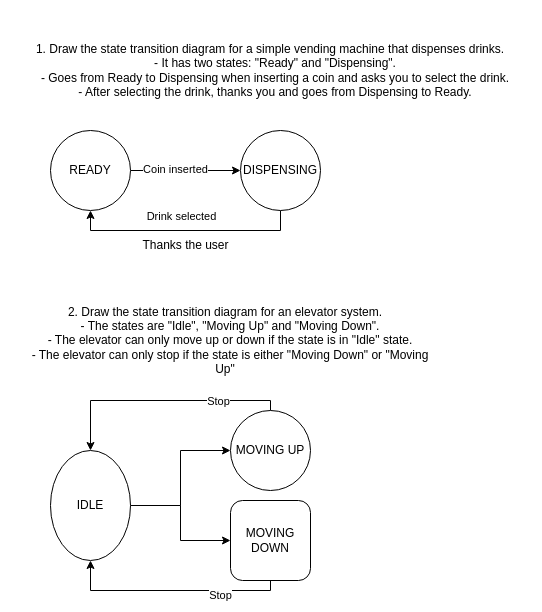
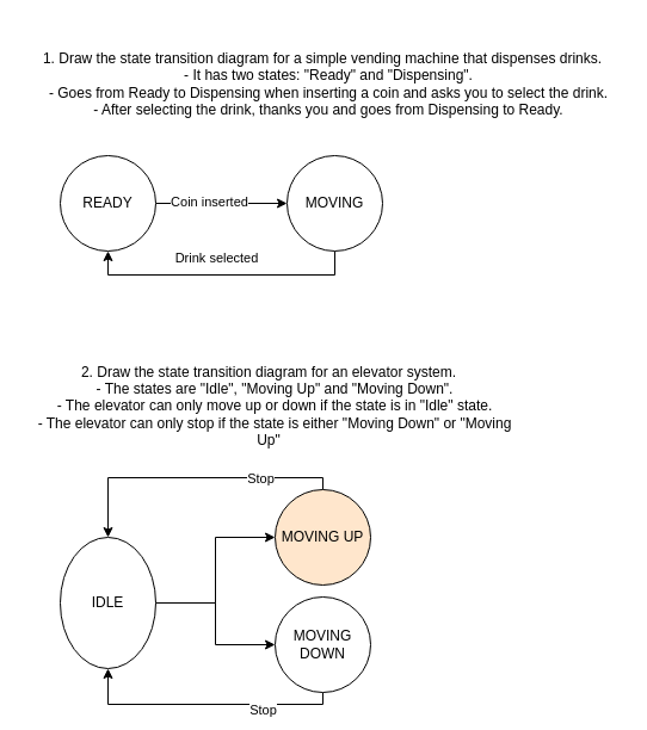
  <mxCell id="0" />
  <mxCell id="1" parent="0" />
  <mxCell id="2" value="&lt;div&gt;1. Draw the state transition diagram for a simple vending machine that dispenses drinks.&lt;/div&gt;&lt;div&gt;&amp;nbsp; &amp;nbsp;- It has two states: &quot;Ready&quot; and &quot;Dispensing&quot;.&lt;/div&gt;&lt;div&gt;&amp;nbsp; &amp;nbsp;- Goes from Ready to Dispensing when inserting a coin and asks you to select the drink.&lt;/div&gt;&lt;div&gt;&amp;nbsp; &amp;nbsp;- After selecting the drink, thanks you and goes from Dispensing to Ready.&lt;/div&gt;" style="text;html=1;align=center;verticalAlign=middle;whiteSpace=wrap;rounded=0;" vertex="1" parent="1"><mxGeometry width="500" height="100" as="geometry" x="20" y="20" /></mxCell>
  <mxCell id="3" value="" style="edgeStyle=orthogonalEdgeStyle;rounded=0;orthogonalLoop=1;jettySize=auto;html=1;" edge="1" parent="1" source="5" target="8"><mxGeometry relative="1" as="geometry" /></mxCell>
  <mxCell id="4" value="Coin inserted" style="edgeLabel;html=1;align=center;verticalAlign=middle;resizable=0;points=[];" vertex="1" connectable="0" parent="3"><mxGeometry x="-0.2" y="2" relative="1" as="geometry"><mxPoint as="offset" /></mxGeometry></mxCell>
  <mxCell id="5" value="READY" style="ellipse;whiteSpace=wrap;html=1;aspect=fixed;" vertex="1" parent="1"><mxGeometry x="50" y="130" width="80" height="80" as="geometry" /></mxCell>
  <mxCell id="6" value="" style="edgeStyle=orthogonalEdgeStyle;rounded=0;orthogonalLoop=1;jettySize=auto;html=1;entryX=0.5;entryY=1;entryDx=0;entryDy=0;" edge="1" parent="1" source="8" target="5"><mxGeometry relative="1" as="geometry"><mxPoint x="420" y="170" as="targetPoint" /><Array as="points"><mxPoint x="280" y="230" /><mxPoint x="90" y="230" /></Array></mxGeometry></mxCell>
  <mxCell id="7" value="Drink selected" style="edgeLabel;html=1;align=center;verticalAlign=middle;resizable=0;points=[];" vertex="1" connectable="0" parent="6"><mxGeometry x="-0.1" y="2" relative="1" as="geometry"><mxPoint x="-16" y="-17" as="offset" /></mxGeometry></mxCell>
- <mxCell id="8" value="DISPENSING" style="ellipse;whiteSpace=wrap;html=1;" vertex="1" parent="1"><mxGeometry x="240" y="130" width="80" height="80" as="geometry" /></mxCell>
- <mxCell id="9" value="Thanks the user" style="text;html=1;align=center;verticalAlign=middle;resizable=0;points=[];autosize=1;strokeColor=none;fillColor=none;" vertex="1" parent="1"><mxGeometry x="130" y="230" width="110" height="30" as="geometry" /></mxCell>
+ <mxCell id="8" value="MOVING" style="ellipse;whiteSpace=wrap;html=1;" vertex="1" parent="1"><mxGeometry x="240" y="130" width="80" height="80" as="geometry" /></mxCell>
  <mxCell id="10" value="&lt;div&gt;2. Draw the state transition diagram for an elevator system.&lt;/div&gt;&lt;div&gt;&amp;nbsp; &amp;nbsp;- The states are &quot;Idle&quot;, &quot;Moving Up&quot; and &quot;Moving Down&quot;.&lt;/div&gt;&lt;div&gt;&amp;nbsp; &amp;nbsp;- The elevator can only move up or down if the state is in &quot;Idle&quot; state.&lt;/div&gt;&lt;div&gt;&amp;nbsp; &amp;nbsp;- The elevator can only stop if the state is either &quot;Moving Down&quot; or &quot;Moving Up&quot;&lt;/div&gt;" style="text;html=1;align=center;verticalAlign=middle;whiteSpace=wrap;rounded=0;" vertex="1" parent="1"><mxGeometry y="290" width="410" height="100" as="geometry" x="20" /></mxCell>
  <mxCell id="11" value="" style="edgeStyle=orthogonalEdgeStyle;rounded=0;orthogonalLoop=1;jettySize=auto;html=1;" edge="1" parent="1" source="13" target="16"><mxGeometry relative="1" as="geometry" /></mxCell>
  <mxCell id="12" value="" style="edgeStyle=orthogonalEdgeStyle;rounded=0;orthogonalLoop=1;jettySize=auto;html=1;" edge="1" parent="1" source="13" target="19"><mxGeometry relative="1" as="geometry" /></mxCell>
  <mxCell id="13" value="IDLE" style="ellipse;whiteSpace=wrap;html=1;aspect=fixed;" vertex="1" parent="1"><mxGeometry x="50" y="450" width="80" height="110" as="geometry" /></mxCell>
  <mxCell id="14" value="" style="edgeStyle=orthogonalEdgeStyle;rounded=0;orthogonalLoop=1;jettySize=auto;html=1;entryX=0.5;entryY=0;entryDx=0;entryDy=0;" edge="1" parent="1" source="16" target="13"><mxGeometry relative="1" as="geometry"><mxPoint x="400" y="490" as="targetPoint" /><Array as="points"><mxPoint x="270" y="400" /><mxPoint x="90" y="400" /></Array></mxGeometry></mxCell>
  <mxCell id="15" value="Stop" style="edgeLabel;html=1;align=center;verticalAlign=middle;resizable=0;points=[];" vertex="1" connectable="0" parent="14"><mxGeometry x="-0.477" relative="1" as="geometry"><mxPoint as="offset" /></mxGeometry></mxCell>
- <mxCell id="16" value="MOVING UP" style="ellipse;whiteSpace=wrap;html=1;" vertex="1" parent="1"><mxGeometry x="230" y="410" width="80" height="80" as="geometry" /></mxCell>
+ <mxCell id="16" value="MOVING UP" style="ellipse;whiteSpace=wrap;html=1;fillColor=#ffe6cc;" vertex="1" parent="1"><mxGeometry x="230" y="410" width="80" height="80" as="geometry" /></mxCell>
  <mxCell id="17" style="edgeStyle=orthogonalEdgeStyle;rounded=0;orthogonalLoop=1;jettySize=auto;html=1;entryX=0.5;entryY=1;entryDx=0;entryDy=0;" edge="1" parent="1" source="19" target="13"><mxGeometry relative="1" as="geometry"><mxPoint x="400" y="490" as="targetPoint" /><Array as="points"><mxPoint x="270" y="590" /><mxPoint x="90" y="590" /></Array></mxGeometry></mxCell>
  <mxCell id="18" value="Stop" style="edgeLabel;html=1;align=center;verticalAlign=middle;resizable=0;points=[];" vertex="1" connectable="0" parent="17"><mxGeometry x="-0.443" y="4" relative="1" as="geometry"><mxPoint as="offset" /></mxGeometry></mxCell>
- <mxCell id="19" value="MOVING DOWN" style="whiteSpace=wrap;html=1;rounded=1;" vertex="1" parent="1"><mxGeometry x="230" y="500" width="80" height="80" as="geometry" /></mxCell>
+ <mxCell id="19" value="MOVING DOWN" style="ellipse;whiteSpace=wrap;html=1;" vertex="1" parent="1"><mxGeometry x="230" y="500" width="80" height="80" as="geometry" /></mxCell>
